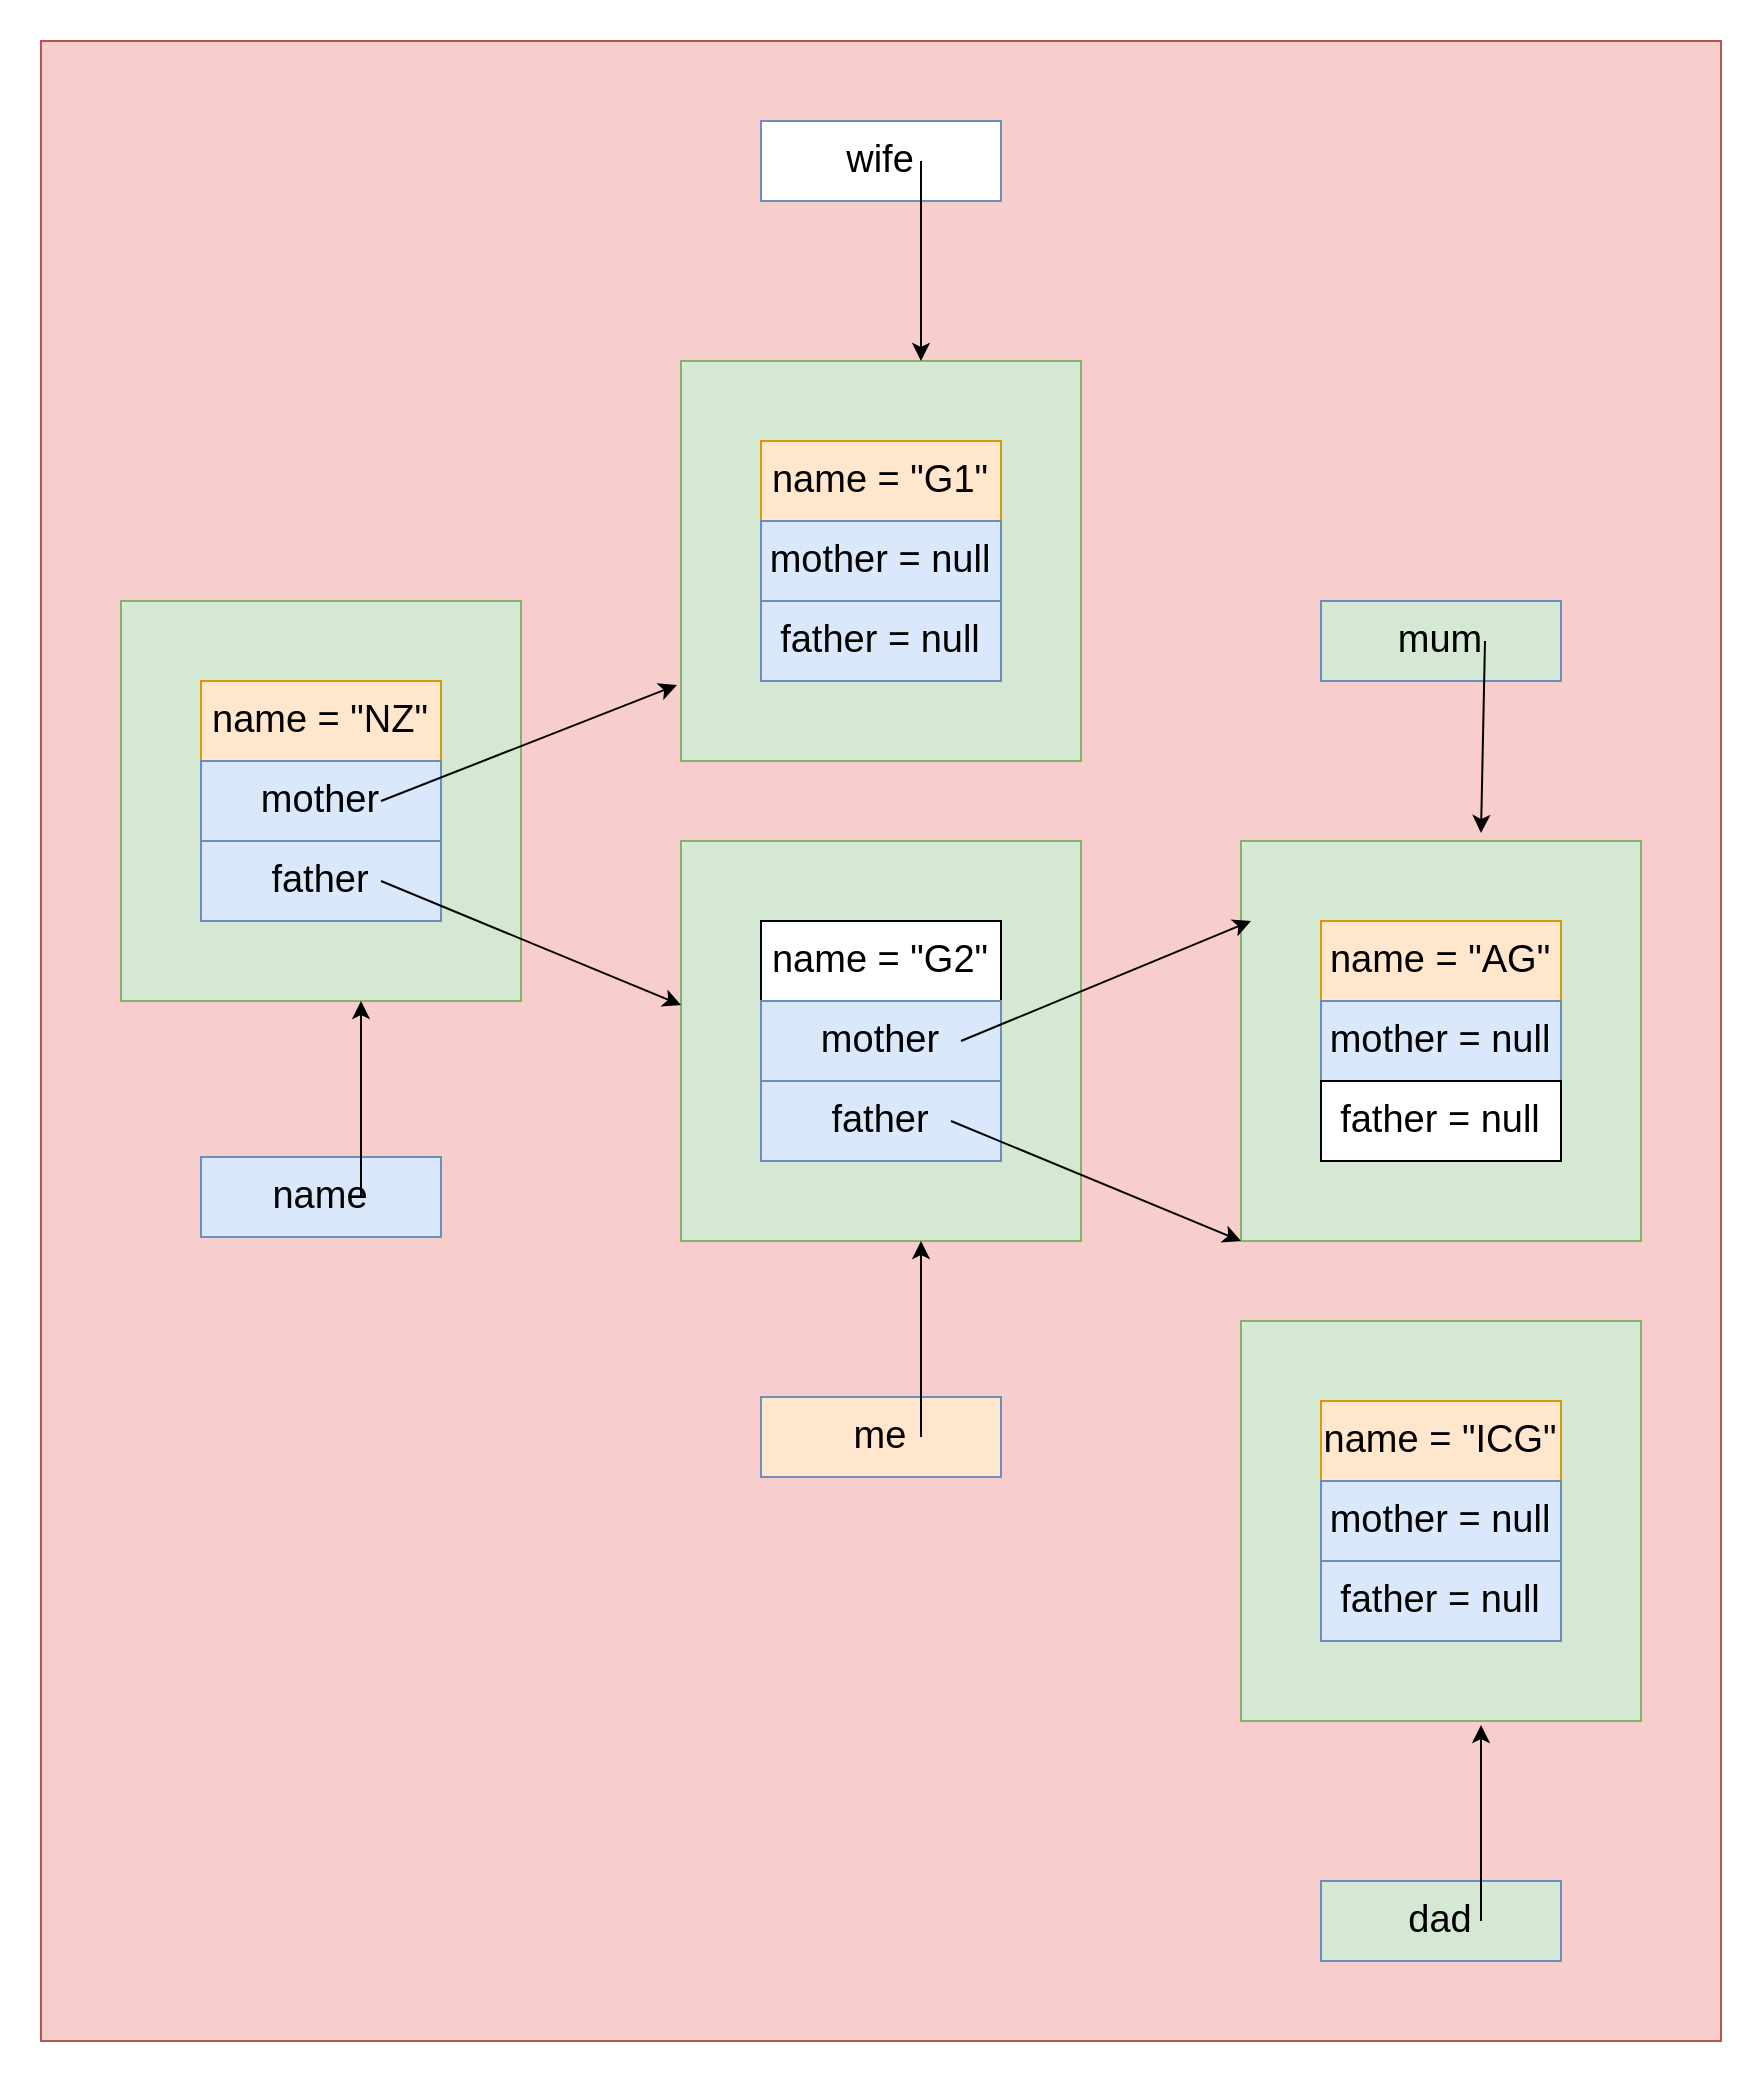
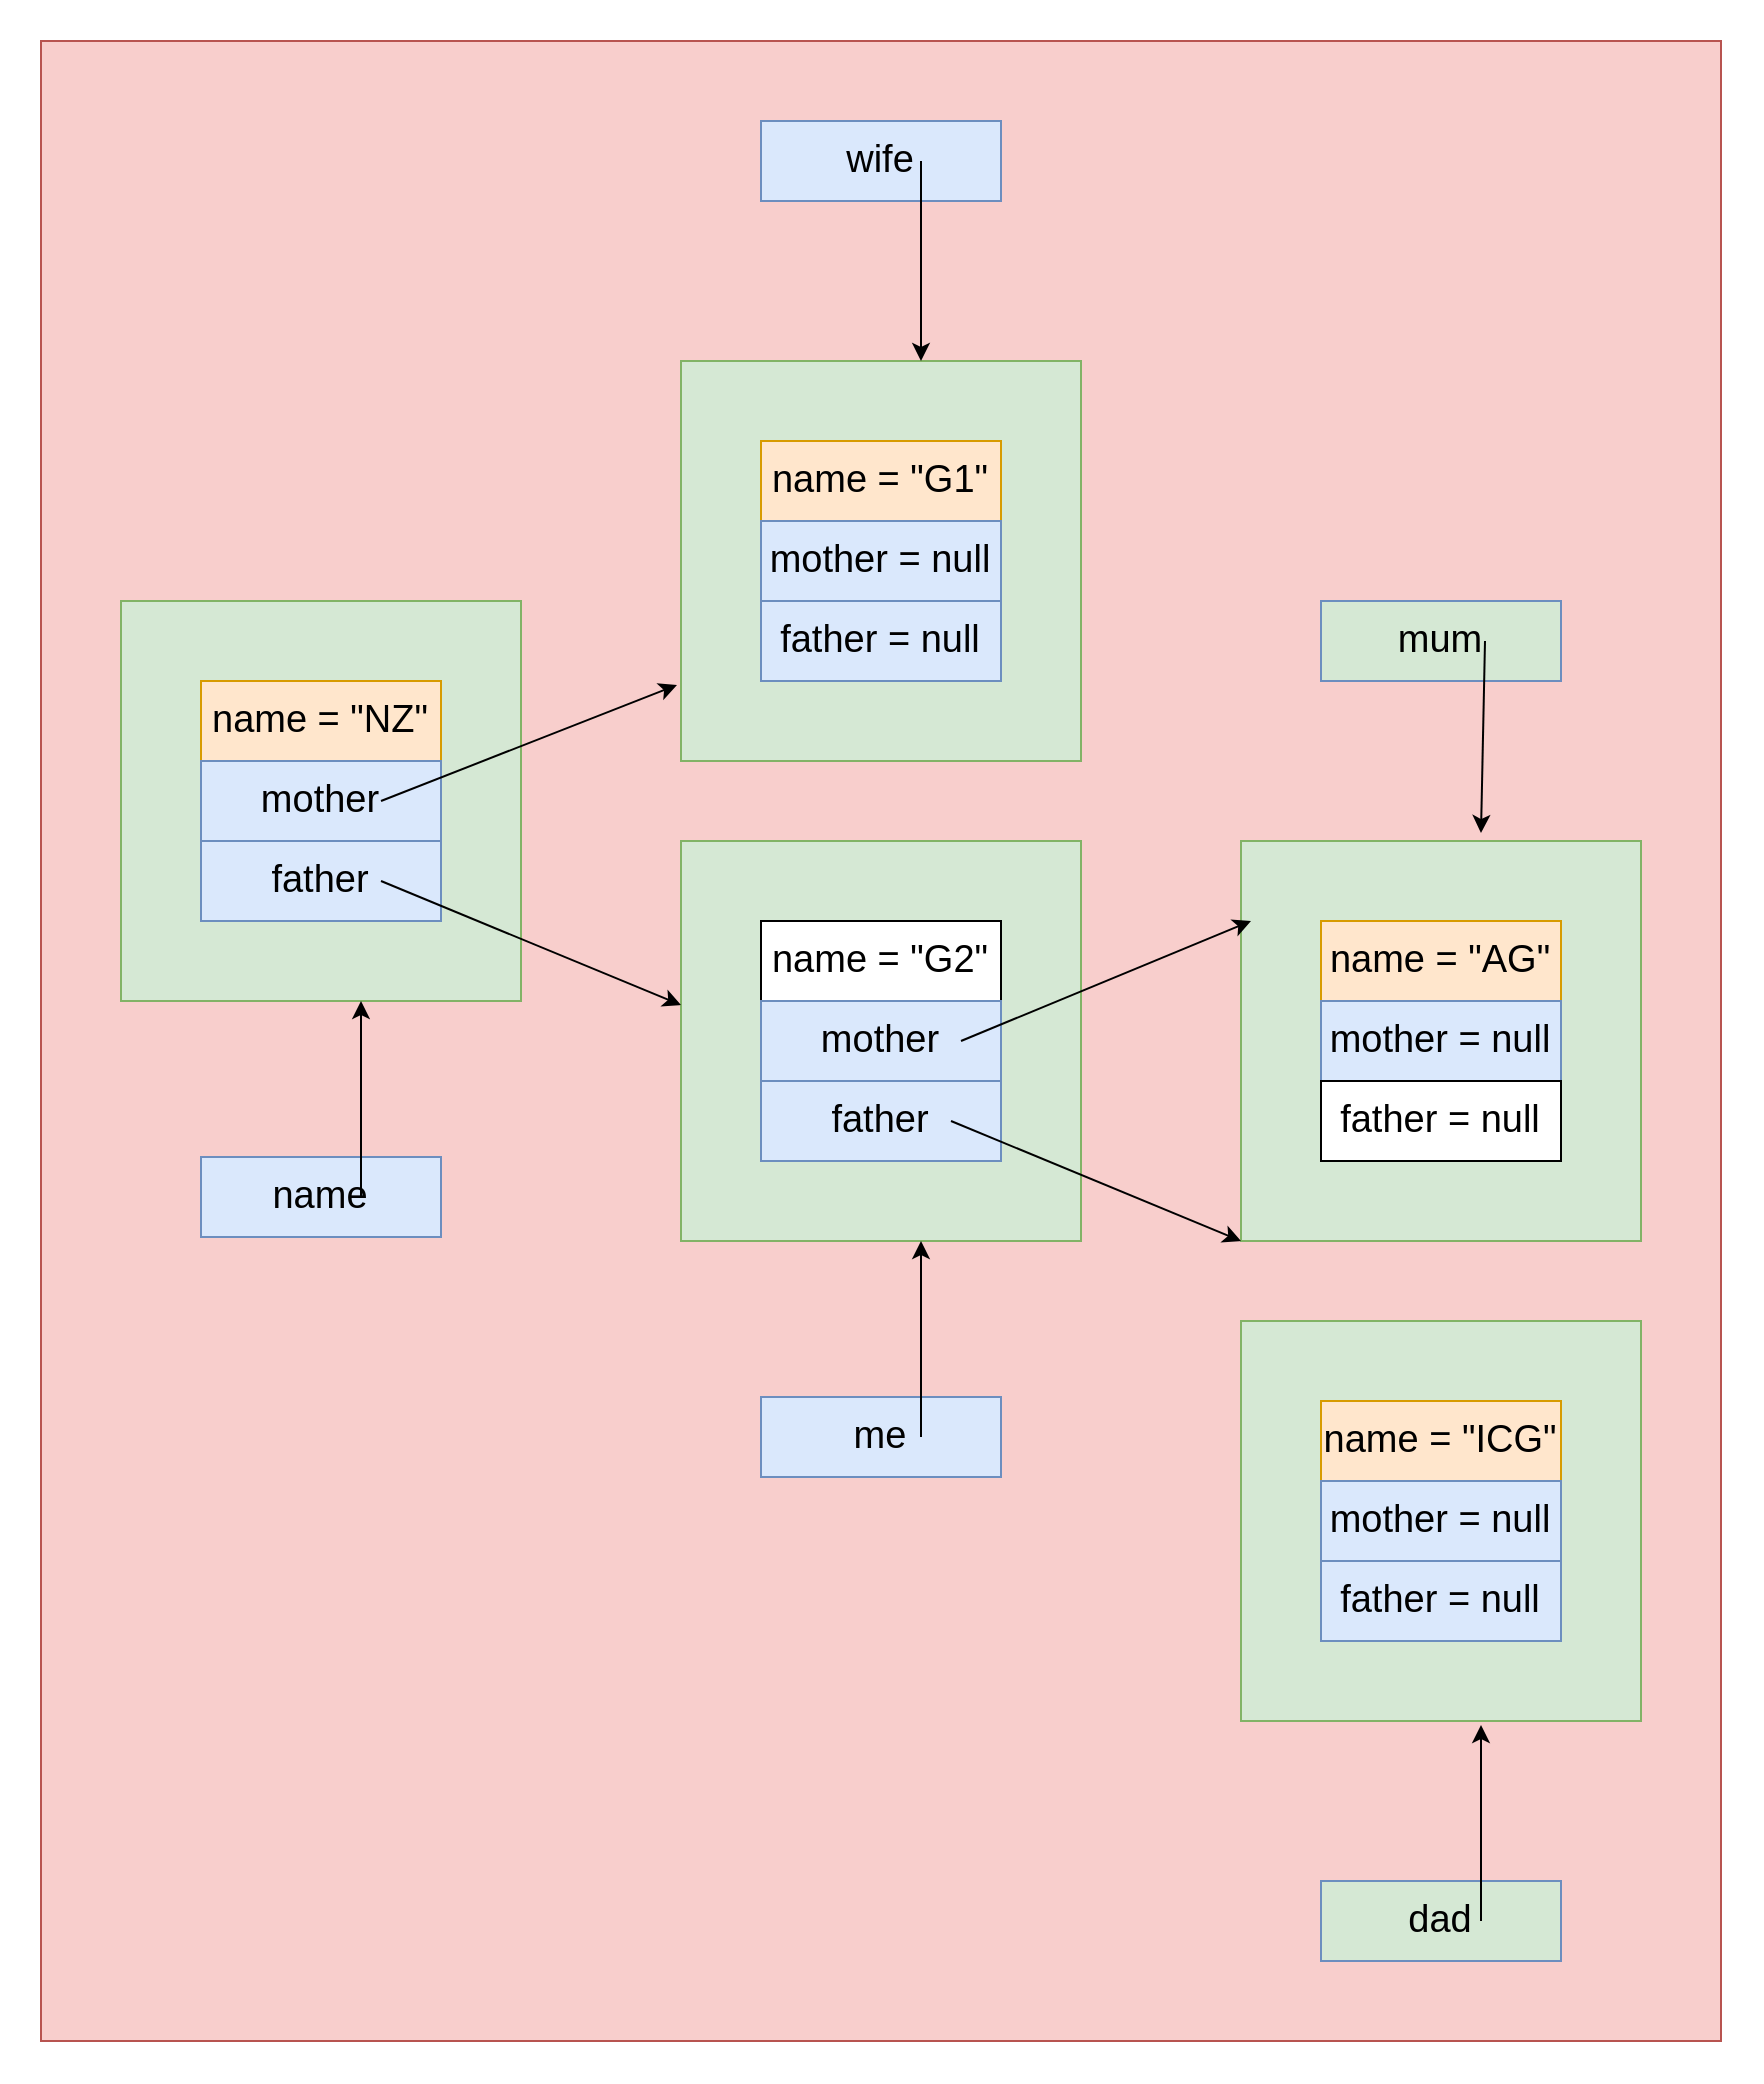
  <mxCell id="0" />
  <mxCell id="1" parent="0" />
  <mxCell id="2" value="" style="rounded=0;whiteSpace=wrap;html=1;fillColor=#f8cecc;strokeColor=#b85450;fontSize=19;fontStyle=0" vertex="1" parent="1"><mxGeometry y="20" width="840" height="1000" as="geometry" x="20" /></mxCell>
  <mxCell id="3" value="" style="rounded=0;whiteSpace=wrap;html=1;fontSize=19;fillColor=#d5e8d4;strokeColor=#82b366;fontStyle=0" vertex="1" parent="1"><mxGeometry x="620" y="420" width="200" height="200" as="geometry" /></mxCell>
  <mxCell id="4" value="name = &quot;AG&quot;" style="rounded=0;whiteSpace=wrap;html=1;fontSize=19;fillColor=#ffe6cc;strokeColor=#d79b00;fontStyle=0" vertex="1" parent="1"><mxGeometry x="660" y="460" width="120" height="40" as="geometry" /></mxCell>
  <mxCell id="5" value="mother = null" style="rounded=0;whiteSpace=wrap;html=1;fontSize=19;fillColor=#dae8fc;strokeColor=#6c8ebf;fontStyle=0" vertex="1" parent="1"><mxGeometry x="660" y="500" width="120" height="40" as="geometry" /></mxCell>
  <mxCell id="6" value="father = null" style="rounded=0;whiteSpace=wrap;html=1;fontSize=19;fontStyle=0" vertex="1" parent="1"><mxGeometry x="660" y="540" width="120" height="40" as="geometry" /></mxCell>
  <mxCell id="7" value="" style="rounded=0;whiteSpace=wrap;html=1;fontSize=19;fillColor=#d5e8d4;strokeColor=#82b366;fontStyle=0" vertex="1" parent="1"><mxGeometry x="620" y="660" width="200" height="200" as="geometry" /></mxCell>
  <mxCell id="8" value="name = &quot;ICG&quot;" style="rounded=0;whiteSpace=wrap;html=1;fontSize=19;fillColor=#ffe6cc;strokeColor=#d79b00;fontStyle=0" vertex="1" parent="1"><mxGeometry x="660" y="700" width="120" height="40" as="geometry" /></mxCell>
  <mxCell id="9" value="mother = null" style="rounded=0;whiteSpace=wrap;html=1;fontSize=19;fillColor=#dae8fc;strokeColor=#6c8ebf;fontStyle=0" vertex="1" parent="1"><mxGeometry x="660" y="740" width="120" height="40" as="geometry" /></mxCell>
  <mxCell id="10" value="father = null" style="rounded=0;whiteSpace=wrap;html=1;fontSize=19;fillColor=#dae8fc;strokeColor=#6c8ebf;fontStyle=0" vertex="1" parent="1"><mxGeometry x="660" y="780" width="120" height="40" as="geometry" /></mxCell>
  <mxCell id="11" value="" style="rounded=0;whiteSpace=wrap;html=1;fontSize=19;fillColor=#d5e8d4;strokeColor=#82b366;fontStyle=0" vertex="1" parent="1"><mxGeometry x="60" y="300" width="200" height="200" as="geometry" /></mxCell>
  <mxCell id="12" value="name = &quot;NZ&quot;" style="rounded=0;whiteSpace=wrap;html=1;fontSize=19;fillColor=#ffe6cc;strokeColor=#d79b00;fontStyle=0" vertex="1" parent="1"><mxGeometry x="100" y="340" width="120" height="40" as="geometry" /></mxCell>
  <mxCell id="13" value="mother" style="rounded=0;whiteSpace=wrap;html=1;fontSize=19;fillColor=#dae8fc;strokeColor=#6c8ebf;fontStyle=0" vertex="1" parent="1"><mxGeometry x="100" y="380" width="120" height="40" as="geometry" /></mxCell>
  <mxCell id="14" value="father" style="rounded=0;whiteSpace=wrap;html=1;fontSize=19;fillColor=#dae8fc;strokeColor=#6c8ebf;fontStyle=0" vertex="1" parent="1"><mxGeometry x="100" y="420" width="120" height="40" as="geometry" /></mxCell>
  <mxCell id="15" value="" style="rounded=0;whiteSpace=wrap;html=1;fontSize=19;fillColor=#d5e8d4;strokeColor=#82b366;fontStyle=0" vertex="1" parent="1"><mxGeometry x="340" y="420" width="200" height="200" as="geometry" /></mxCell>
  <mxCell id="16" value="name = &quot;G2&quot;" style="rounded=0;whiteSpace=wrap;html=1;fontSize=19;fontStyle=0" vertex="1" parent="1"><mxGeometry x="380" y="460" width="120" height="40" as="geometry" /></mxCell>
  <mxCell id="17" value="mother" style="rounded=0;whiteSpace=wrap;html=1;fontSize=19;fillColor=#dae8fc;strokeColor=#6c8ebf;fontStyle=0" vertex="1" parent="1"><mxGeometry x="380" y="500" width="120" height="40" as="geometry" /></mxCell>
  <mxCell id="18" value="father" style="rounded=0;whiteSpace=wrap;html=1;fontSize=19;fillColor=#dae8fc;strokeColor=#6c8ebf;fontStyle=0" vertex="1" parent="1"><mxGeometry x="380" y="540" width="120" height="40" as="geometry" /></mxCell>
  <mxCell id="19" value="" style="rounded=0;whiteSpace=wrap;html=1;fontSize=19;fillColor=#d5e8d4;strokeColor=#82b366;fontStyle=0" vertex="1" parent="1"><mxGeometry x="340" y="180" width="200" height="200" as="geometry" /></mxCell>
  <mxCell id="20" value="name = &quot;G1&quot;" style="rounded=0;whiteSpace=wrap;html=1;fontSize=19;fillColor=#ffe6cc;strokeColor=#d79b00;fontStyle=0" vertex="1" parent="1"><mxGeometry x="380" y="220" width="120" height="40" as="geometry" /></mxCell>
  <mxCell id="21" value="mother = null" style="rounded=0;whiteSpace=wrap;html=1;fontSize=19;fillColor=#dae8fc;strokeColor=#6c8ebf;fontStyle=0" vertex="1" parent="1"><mxGeometry x="380" y="260" width="120" height="40" as="geometry" /></mxCell>
  <mxCell id="22" value="father = null" style="rounded=0;whiteSpace=wrap;html=1;fontSize=19;fillColor=#dae8fc;strokeColor=#6c8ebf;fontStyle=0" vertex="1" parent="1"><mxGeometry x="380" y="300" width="120" height="40" as="geometry" /></mxCell>
- <mxCell id="23" value="wife" style="rounded=0;whiteSpace=wrap;html=1;fontSize=19;fillColor=#ffffff;strokeColor=#6c8ebf;fontStyle=0;" vertex="1" parent="1"><mxGeometry x="380" y="60" width="120" height="40" as="geometry" /></mxCell>
+ <mxCell id="23" value="wife" style="rounded=0;whiteSpace=wrap;html=1;fontSize=19;fillColor=#dae8fc;strokeColor=#6c8ebf;fontStyle=0" vertex="1" parent="1"><mxGeometry x="380" y="60" width="120" height="40" as="geometry" /></mxCell>
  <mxCell id="24" value="" style="endArrow=classic;html=1;rounded=0;fontSize=19;fontStyle=0" edge="1" parent="1"><mxGeometry width="50" height="50" relative="1" as="geometry"><mxPoint x="460" y="80" as="sourcePoint" /><mxPoint x="460" y="180" as="targetPoint" /></mxGeometry></mxCell>
  <mxCell id="25" value="mum" style="rounded=0;whiteSpace=wrap;html=1;fontSize=19;fillColor=#d5e8d4;strokeColor=#6c8ebf;fontStyle=0;" vertex="1" parent="1"><mxGeometry x="660" y="300" width="120" height="40" as="geometry" /></mxCell>
  <mxCell id="26" value="" style="endArrow=classic;html=1;rounded=0;entryX=0.59;entryY=-0.02;entryDx=0;entryDy=0;entryPerimeter=0;fontSize=19;fontStyle=0" edge="1" parent="1"><mxGeometry width="50" height="50" relative="1" as="geometry"><mxPoint x="742" y="320" as="sourcePoint" /><mxPoint x="740" y="416" as="targetPoint" /></mxGeometry></mxCell>
  <mxCell id="27" value="dad" style="whiteSpace=wrap;html=1;fontSize=19;fillColor=#d5e8d4;strokeColor=#6c8ebf;fontStyle=0;" vertex="1" parent="1"><mxGeometry x="660" y="940" width="120" height="40" as="geometry" /></mxCell>
  <mxCell id="28" value="" style="endArrow=classic;html=1;rounded=0;entryX=0.6;entryY=1.01;entryDx=0;entryDy=0;entryPerimeter=0;fontSize=19;fontStyle=0" edge="1" parent="1" target="7"><mxGeometry width="50" height="50" relative="1" as="geometry"><mxPoint x="740" y="960" as="sourcePoint" /><mxPoint x="790" y="910" as="targetPoint" /></mxGeometry></mxCell>
  <mxCell id="29" value="" style="endArrow=classic;html=1;rounded=0;entryX=-0.025;entryY=0.8;entryDx=0;entryDy=0;entryPerimeter=0;fontSize=19;fontStyle=0" edge="1" parent="1"><mxGeometry width="50" height="50" relative="1" as="geometry"><mxPoint x="480" y="520" as="sourcePoint" /><mxPoint x="625" y="460" as="targetPoint" /></mxGeometry></mxCell>
  <mxCell id="30" value="" style="endArrow=classic;html=1;rounded=0;entryX=-0.025;entryY=0.4;entryDx=0;entryDy=0;entryPerimeter=0;fontSize=19;fontStyle=0" edge="1" parent="1"><mxGeometry width="50" height="50" relative="1" as="geometry"><mxPoint x="475" y="560" as="sourcePoint" /><mxPoint x="620" y="620" as="targetPoint" /></mxGeometry></mxCell>
- <mxCell id="31" value="me" style="whiteSpace=wrap;html=1;fontSize=19;fillColor=#ffe6cc;strokeColor=#6c8ebf;fontStyle=0;" vertex="1" parent="1"><mxGeometry x="380" y="698" width="120" height="40" as="geometry" /></mxCell>
+ <mxCell id="31" value="me" style="whiteSpace=wrap;html=1;fontSize=19;fillColor=#dae8fc;strokeColor=#6c8ebf;fontStyle=0" vertex="1" parent="1"><mxGeometry x="380" y="698" width="120" height="40" as="geometry" /></mxCell>
  <mxCell id="32" value="" style="endArrow=classic;html=1;rounded=0;entryX=0.6;entryY=1.01;entryDx=0;entryDy=0;entryPerimeter=0;fontSize=19;fontStyle=0" edge="1" parent="1"><mxGeometry width="50" height="50" relative="1" as="geometry"><mxPoint x="460" y="718" as="sourcePoint" /><mxPoint x="460" y="620" as="targetPoint" /></mxGeometry></mxCell>
  <mxCell id="33" value="" style="endArrow=classic;html=1;rounded=0;entryX=-0.01;entryY=0.81;entryDx=0;entryDy=0;entryPerimeter=0;fontSize=19;fontStyle=0" edge="1" parent="1" target="19"><mxGeometry width="50" height="50" relative="1" as="geometry"><mxPoint x="190" y="400" as="sourcePoint" /><mxPoint x="240" y="350" as="targetPoint" /></mxGeometry></mxCell>
  <mxCell id="34" value="" style="endArrow=classic;html=1;rounded=0;entryX=0;entryY=0.41;entryDx=0;entryDy=0;entryPerimeter=0;fontSize=19;fontStyle=0" edge="1" parent="1" target="15"><mxGeometry width="50" height="50" relative="1" as="geometry"><mxPoint x="190" y="440" as="sourcePoint" /><mxPoint x="240" y="390" as="targetPoint" /></mxGeometry></mxCell>
  <mxCell id="35" value="name" style="whiteSpace=wrap;html=1;fontSize=19;fillColor=#dae8fc;strokeColor=#6c8ebf;fontStyle=0" vertex="1" parent="1"><mxGeometry x="100" y="578" width="120" height="40" as="geometry" /></mxCell>
  <mxCell id="36" value="" style="endArrow=classic;html=1;rounded=0;entryX=0.6;entryY=1.01;entryDx=0;entryDy=0;entryPerimeter=0;fontSize=19;fontStyle=0" edge="1" parent="1"><mxGeometry width="50" height="50" relative="1" as="geometry"><mxPoint x="180" y="598" as="sourcePoint" /><mxPoint x="180" y="500" as="targetPoint" /></mxGeometry></mxCell>
